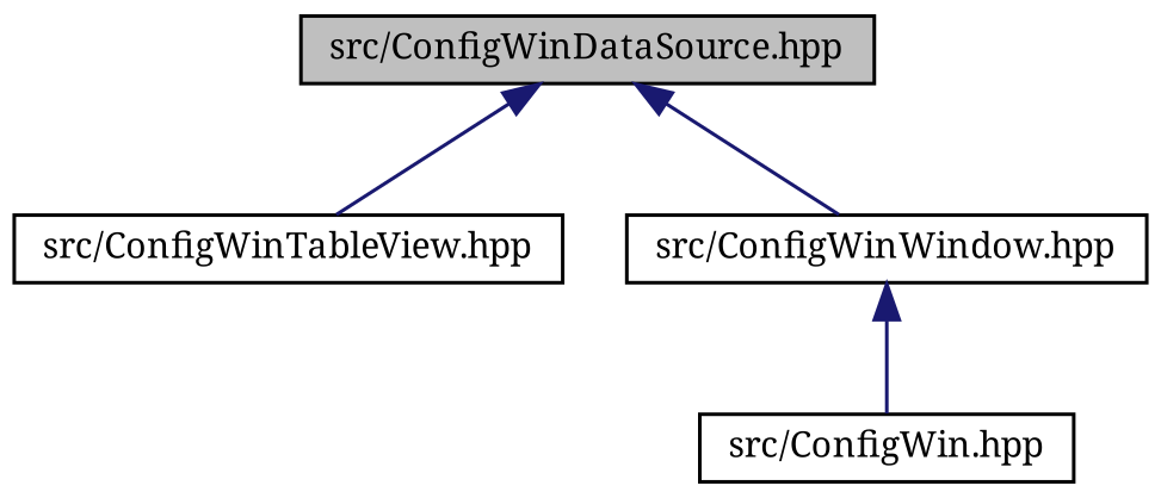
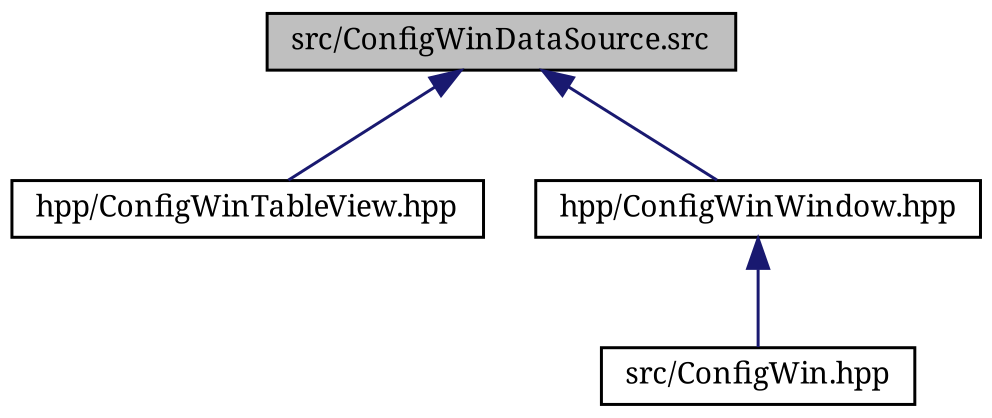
  digraph {
    fontname="Noto Serif"
    node [color=black fillcolor=white fontname="Noto Serif" fontsize=10 shape=record style=filled]
    edge [color=midnightblue dir=back fontname="Noto Serif" fontsize=10 labelfontname=Helvetica labelfontsize=10 style=solid]
-   n1 [fillcolor=grey75 fontcolor=black height=0.2 label="src/ConfigWinDataSource.hpp" width=0.4]
-   n2 [height=0.2 label="src/ConfigWinTableView.hpp" width=0.4]
-   n3 [height=0.2 label="src/ConfigWinWindow.hpp" width=0.4]
+   n1 [fillcolor=grey75 fontcolor=black height=0.2 label="src/ConfigWinDataSource.src" width=0.4]
+   n2 [height=0.2 label="hpp/ConfigWinTableView.hpp" width=0.4]
+   n3 [height=0.2 label="hpp/ConfigWinWindow.hpp" width=0.4]
    n4 [height=0.2 label="src/ConfigWin.hpp" width=0.4]
    n1 -> n2
    n1 -> n3
    n3 -> n4
  }
